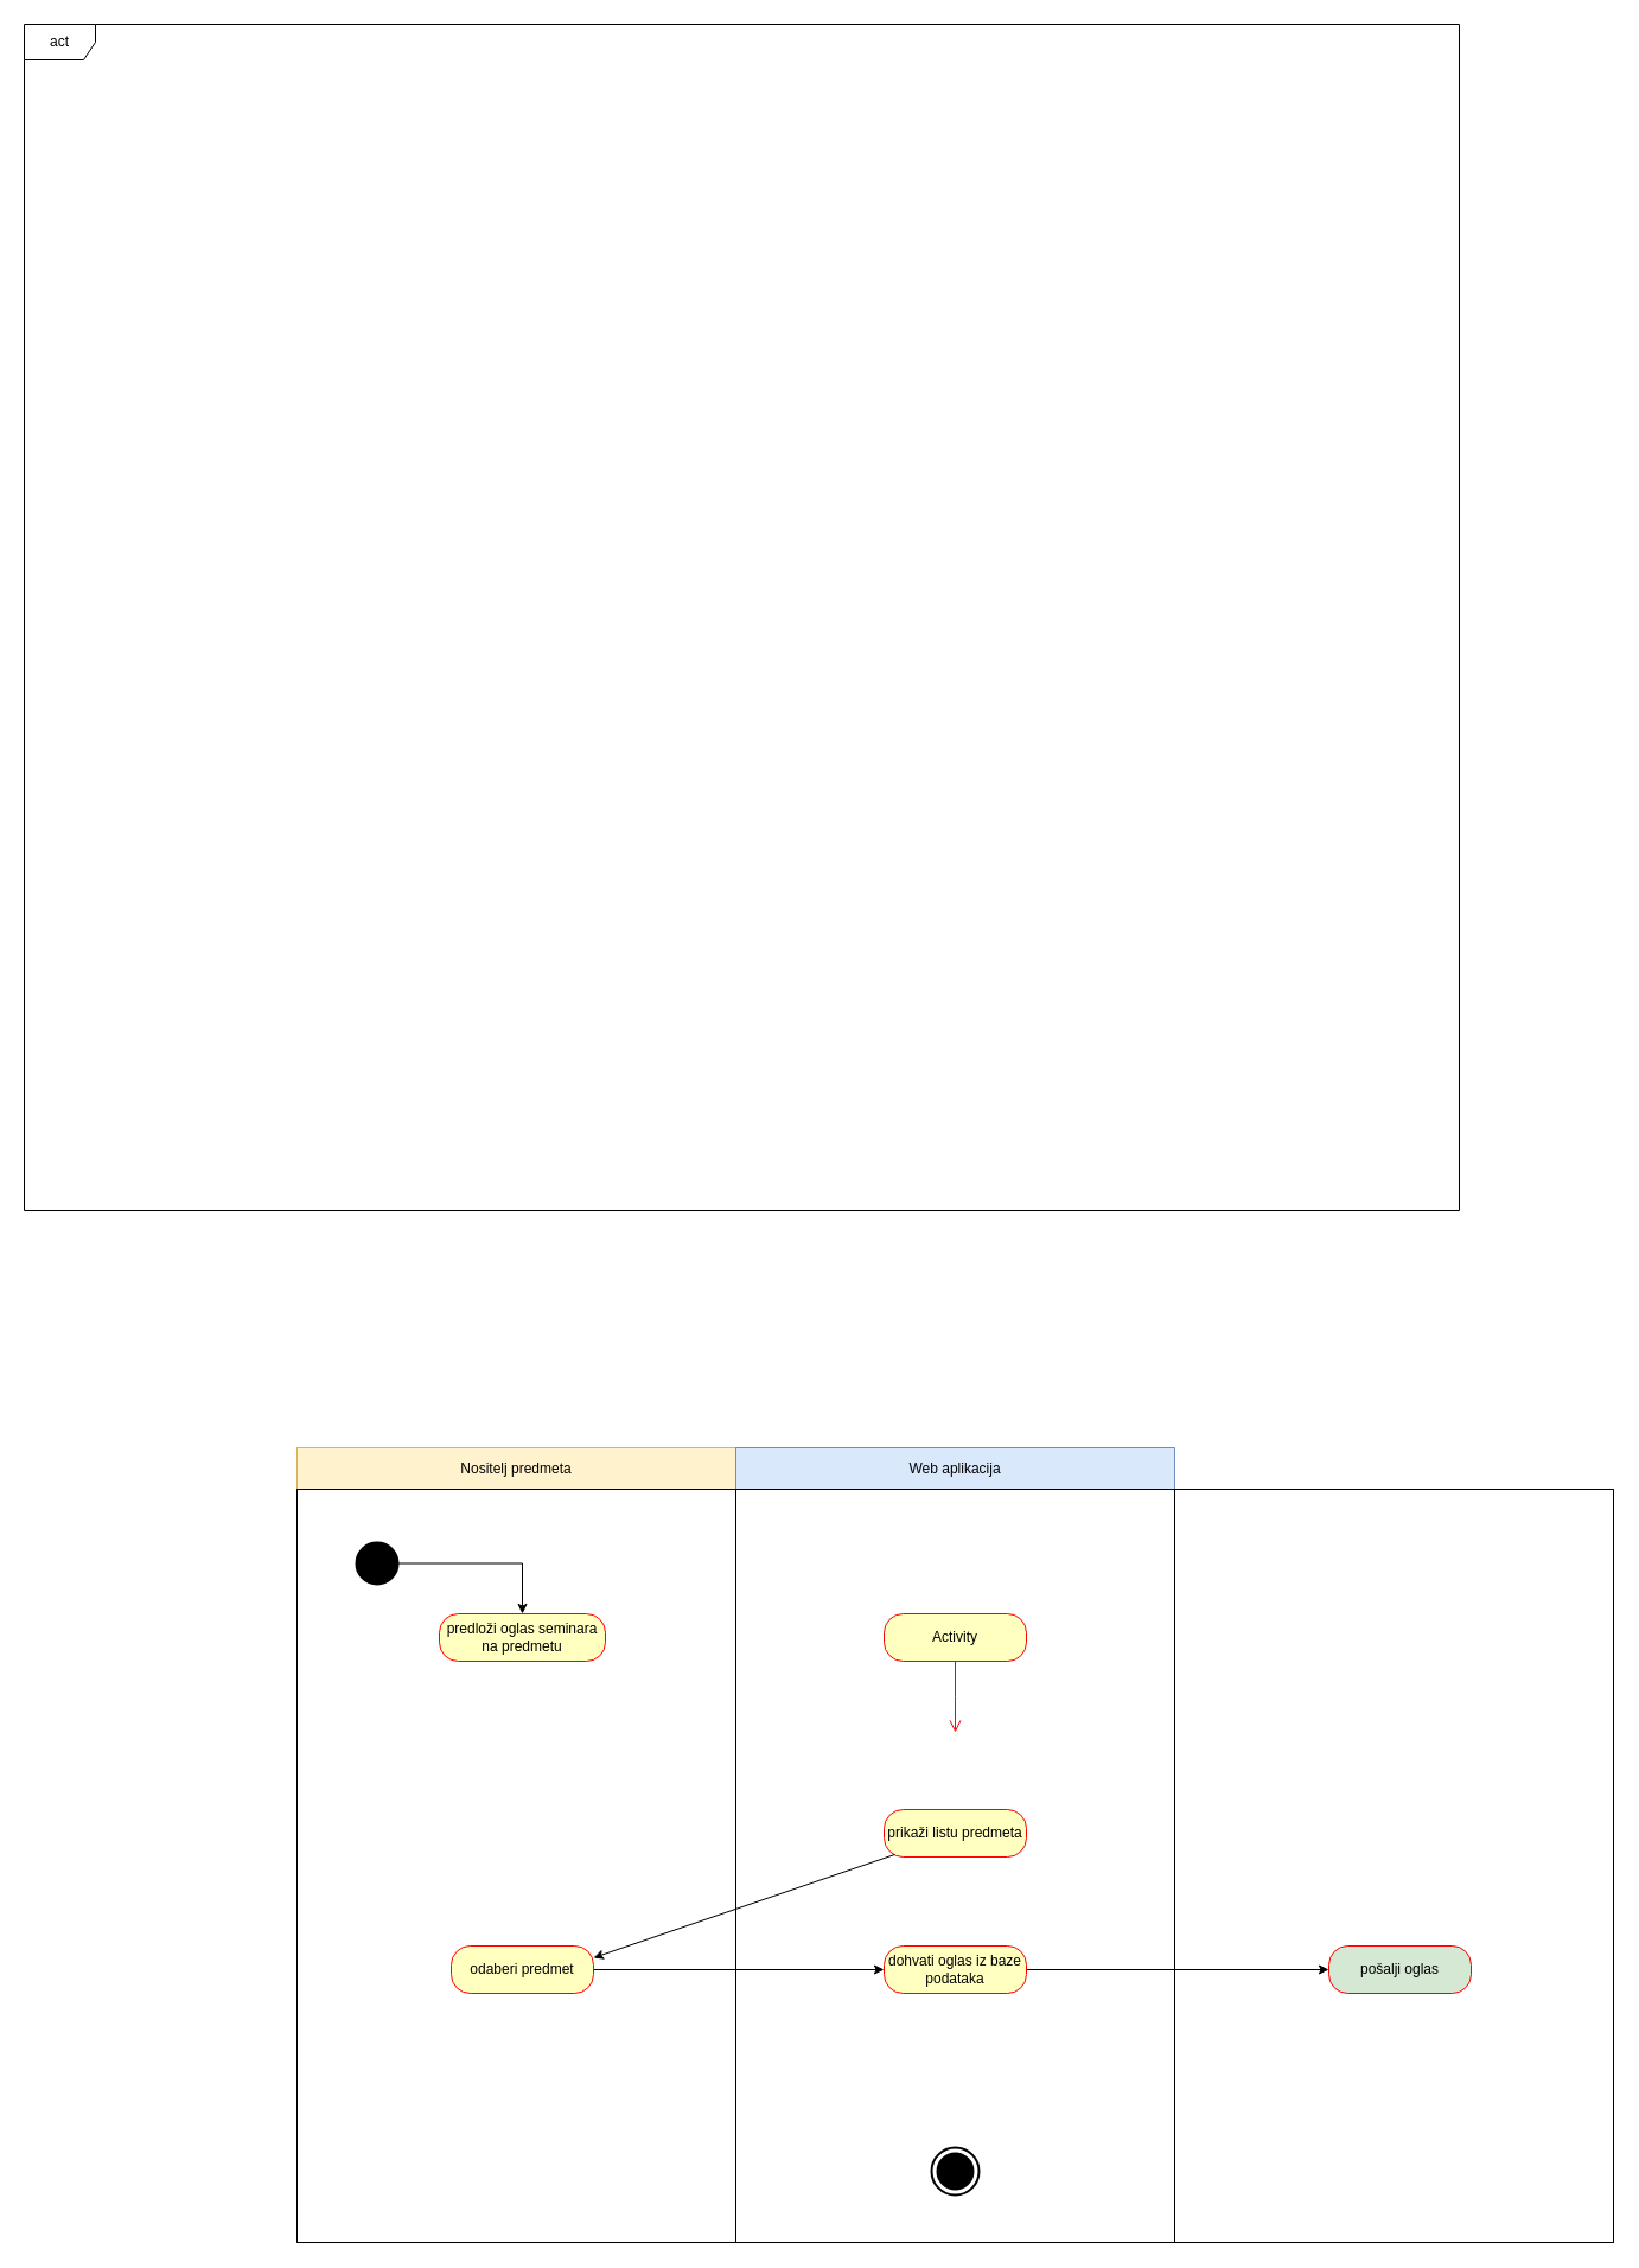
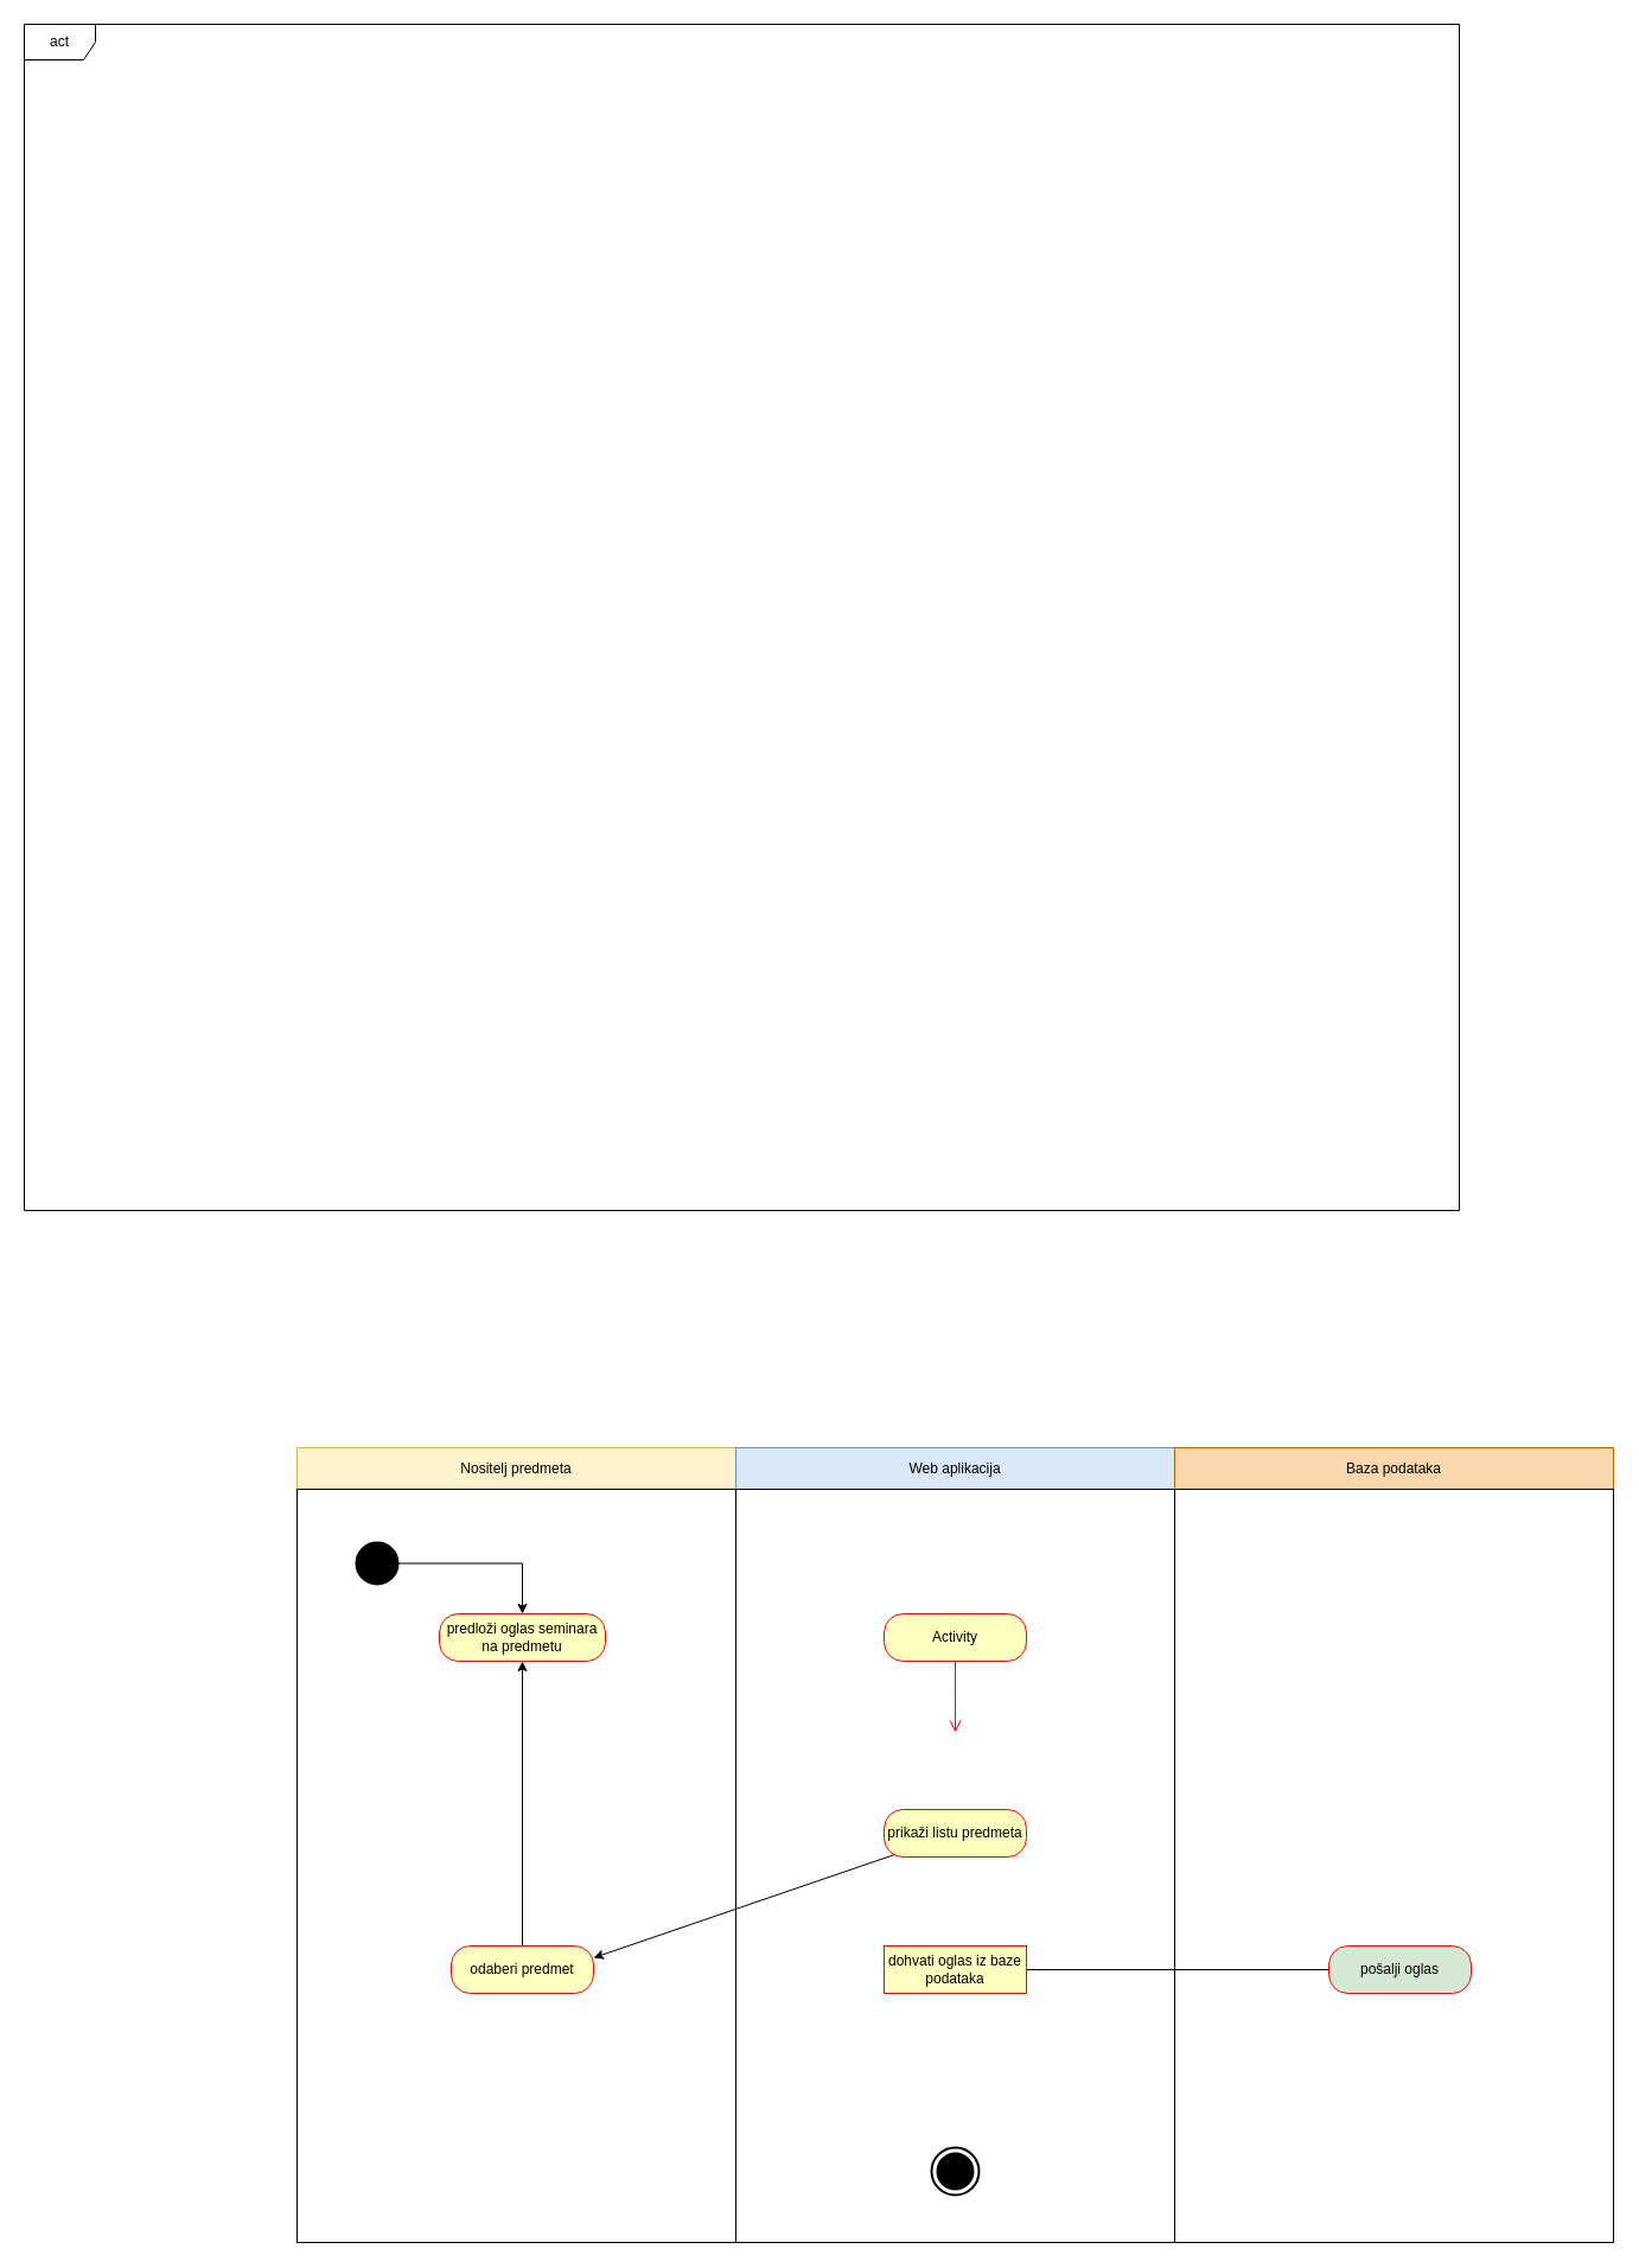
  <mxCell id="0" />
  <mxCell id="1" parent="0" />
  <mxCell id="2" value="act" style="shape=umlFrame;whiteSpace=wrap;html=1;gradientColor=none;fillColor=default;strokeColor=default;swimlaneFillColor=default;" parent="1" vertex="1"><mxGeometry x="20" y="20" width="1210" height="1000" as="geometry" /></mxCell>
  <mxCell id="3" value="" style="shape=table;html=1;whiteSpace=wrap;startSize=0;container=1;collapsible=0;childLayout=tableLayout;fillColor=none;swimlaneFillColor=#ffffff;strokeColor=none;" vertex="1" parent="1"><mxGeometry x="250" y="1220" width="1110" height="670" as="geometry" /></mxCell>
  <mxCell id="4" value="" style="shape=partialRectangle;html=1;whiteSpace=wrap;collapsible=0;dropTarget=0;pointerEvents=0;fillColor=none;top=0;left=0;bottom=0;right=0;points=[[0,0.5],[1,0.5]];portConstraint=eastwest;strokeColor=none;" vertex="1" parent="3"><mxGeometry width="1110" height="35" as="geometry" /></mxCell>
  <mxCell id="5" value="Nositelj predmeta" style="shape=partialRectangle;html=1;whiteSpace=wrap;connectable=0;top=1;left=1;bottom=1;right=1;overflow=hidden;fillColor=#fff2cc;strokeColor=#d6b656;" vertex="1" parent="4"><mxGeometry width="370" height="35" as="geometry"><mxRectangle width="370" height="35" as="alternateBounds" /></mxGeometry></mxCell>
  <mxCell id="6" value="Web aplikacija" style="shape=partialRectangle;html=1;whiteSpace=wrap;connectable=0;fillColor=#dae8fc;top=1;left=1;bottom=1;right=1;overflow=hidden;strokeColor=#6c8ebf;" vertex="1" parent="4"><mxGeometry x="370" width="370" height="35" as="geometry"><mxRectangle width="370" height="35" as="alternateBounds" /></mxGeometry></mxCell>
+ <mxCell id="7" value="Baza podataka" style="shape=partialRectangle;html=1;whiteSpace=wrap;connectable=0;fillColor=#fad7ac;top=1;left=1;bottom=1;right=1;overflow=hidden;strokeColor=#b46504;" vertex="1" parent="4"><mxGeometry x="740" width="370" height="35" as="geometry"><mxRectangle width="370" height="35" as="alternateBounds" /></mxGeometry></mxCell>
  <mxCell id="8" value="" style="shape=partialRectangle;html=1;whiteSpace=wrap;collapsible=0;dropTarget=0;pointerEvents=0;fillColor=none;top=1;left=1;bottom=1;right=1;points=[[0,0.5],[1,0.5]];portConstraint=eastwest;" vertex="1" parent="3"><mxGeometry y="35" width="1110" height="635" as="geometry" /></mxCell>
  <mxCell id="9" style="shape=partialRectangle;html=1;whiteSpace=wrap;connectable=0;fillColor=none;top=1;left=1;bottom=1;right=1;overflow=hidden;" vertex="1" parent="8"><mxGeometry width="370" height="635" as="geometry"><mxRectangle width="370" height="635" as="alternateBounds" /></mxGeometry></mxCell>
  <mxCell id="10" value="" style="shape=partialRectangle;html=1;whiteSpace=wrap;connectable=0;fillColor=none;top=1;left=1;bottom=1;right=1;overflow=hidden;" vertex="1" parent="8"><mxGeometry x="370" width="370" height="635" as="geometry"><mxRectangle width="370" height="635" as="alternateBounds" /></mxGeometry></mxCell>
  <mxCell id="11" value="" style="shape=partialRectangle;html=1;whiteSpace=wrap;connectable=0;fillColor=none;top=1;left=1;bottom=1;right=1;overflow=hidden;" vertex="1" parent="8"><mxGeometry x="740" width="370" height="635" as="geometry"><mxRectangle width="370" height="635" as="alternateBounds" /></mxGeometry></mxCell>
  <mxCell id="12" value="predloži oglas seminara na predmetu" style="rounded=1;whiteSpace=wrap;html=1;arcSize=40;fontColor=#000000;fillColor=#ffffc0;strokeColor=#ff0000;" vertex="1" parent="1"><mxGeometry x="370" y="1360" width="140" height="40" as="geometry" /></mxCell>
  <mxCell id="13" style="edgeStyle=orthogonalEdgeStyle;rounded=0;orthogonalLoop=1;jettySize=auto;html=1;entryX=0.5;entryY=0;entryDx=0;entryDy=0;" edge="1" parent="1" source="14" target="12"><mxGeometry relative="1" as="geometry" /></mxCell>
  <mxCell id="14" value="" style="shape=ellipse;html=1;fillColor=strokeColor;strokeWidth=2;verticalLabelPosition=bottom;verticalAlignment=top;perimeter=ellipsePerimeter;" vertex="1" parent="1"><mxGeometry x="300" y="1300" width="35" height="35" as="geometry" /></mxCell>
- <mxCell id="15" style="edgeStyle=orthogonalEdgeStyle;rounded=0;orthogonalLoop=1;jettySize=auto;html=1;entryX=0;entryY=0.5;entryDx=0;entryDy=0;" edge="1" parent="1" source="16" target="17"><mxGeometry relative="1" as="geometry" /></mxCell>
- <mxCell id="16" value="dohvati oglas iz baze podataka" style="rounded=1;whiteSpace=wrap;html=1;arcSize=40;fontColor=#000000;fillColor=#ffffc0;strokeColor=#ff0000;" vertex="1" parent="1"><mxGeometry x="745" y="1640" width="120" height="40" as="geometry" /></mxCell>
+ <mxCell id="15" style="edgeStyle=orthogonalEdgeStyle;rounded=0;orthogonalLoop=1;jettySize=auto;html=1;entryX=0;entryY=0.5;entryDx=0;entryDy=0;endArrow=none;" edge="1" parent="1" source="16" target="17"><mxGeometry relative="1" as="geometry" /></mxCell>
+ <mxCell id="16" value="dohvati oglas iz baze podataka" style="whiteSpace=wrap;html=1;arcSize=40;fontColor=#000000;fillColor=#ffffc0;strokeColor=#ff0000;rounded=0;" vertex="1" parent="1"><mxGeometry x="745" y="1640" width="120" height="40" as="geometry" /></mxCell>
  <mxCell id="17" value="pošalji oglas" style="rounded=1;whiteSpace=wrap;html=1;arcSize=40;fontColor=#000000;fillColor=#d5e8d4;strokeColor=#ff0000;" vertex="1" parent="1"><mxGeometry x="1120" y="1640" width="120" height="40" as="geometry" /></mxCell>
  <mxCell id="18" value="prikaži listu predmeta" style="rounded=1;whiteSpace=wrap;html=1;arcSize=40;fontColor=#000000;fillColor=#ffffc0;strokeColor=#ff0000;" vertex="1" parent="1"><mxGeometry x="745" y="1525" width="120" height="40" as="geometry" /></mxCell>
- <mxCell id="19" style="edgeStyle=orthogonalEdgeStyle;rounded=0;orthogonalLoop=1;jettySize=auto;html=1;entryX=0;entryY=0.5;entryDx=0;entryDy=0;" edge="1" parent="1" source="20" target="16"><mxGeometry relative="1" as="geometry" /></mxCell>
+ <mxCell id="19" style="edgeStyle=orthogonalEdgeStyle;rounded=0;orthogonalLoop=1;jettySize=auto;html=1;" edge="1" parent="1" source="20" target="12"><mxGeometry relative="1" as="geometry" /></mxCell>
  <mxCell id="20" value="odaberi predmet" style="rounded=1;whiteSpace=wrap;html=1;arcSize=40;fontColor=#000000;fillColor=#ffffc0;strokeColor=#ff0000;" vertex="1" parent="1"><mxGeometry x="380" y="1640" width="120" height="40" as="geometry" /></mxCell>
  <mxCell id="21" value="" style="endArrow=classic;html=1;rounded=0;fontSize=15;fontColor=#000000;entryX=1;entryY=0.25;entryDx=0;entryDy=0;exitX=0.074;exitY=0.95;exitDx=0;exitDy=0;exitPerimeter=0;" edge="1" parent="1" source="18" target="20"><mxGeometry width="50" height="50" relative="1" as="geometry"><mxPoint x="750" y="1390" as="sourcePoint" /><mxPoint x="715" y="1410" as="targetPoint" /></mxGeometry></mxCell>
  <mxCell id="22" value="" style="html=1;shape=mxgraph.sysml.actFinal;strokeWidth=2;verticalLabelPosition=bottom;verticalAlignment=top;" vertex="1" parent="1"><mxGeometry x="785" y="1810" width="40" height="40" as="geometry" /></mxCell>
  <mxCell id="23" value="Activity" style="rounded=1;whiteSpace=wrap;html=1;arcSize=40;fontColor=#000000;fillColor=#ffffc0;strokeColor=#ff0000;" vertex="1" parent="1"><mxGeometry x="745" y="1360" width="120" height="40" as="geometry" /></mxCell>
  <mxCell id="24" value="" style="edgeStyle=orthogonalEdgeStyle;html=1;verticalAlign=bottom;endArrow=open;endSize=8;strokeColor=#ff0000;rounded=0;" edge="1" source="23" parent="1"><mxGeometry relative="1" as="geometry"><mxPoint x="805" y="1460" as="targetPoint" /></mxGeometry></mxCell>
